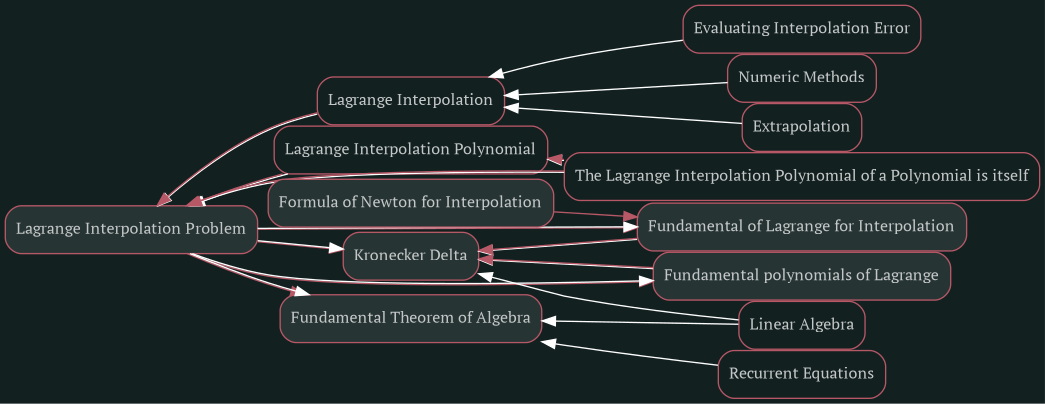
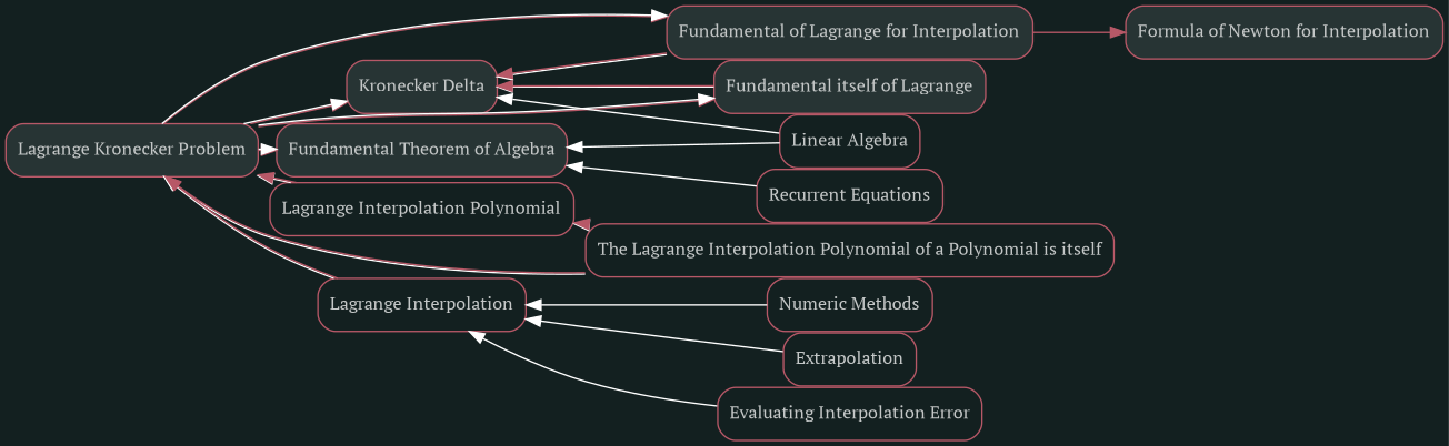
  digraph {
    bgcolor="#132020"
    fontname="PT Serif"
    nodesep=0
    rankdir=LR
    ranksep=0
    node [color="#b75867" fillcolor="#FFFFFF" fontcolor="#c4c7c7" fontname="PT Serif" fontsize="12px" labelfontname=sans shape=rectangle style=rounded]
    edge [color="#FFFFFF" fontname="PT Serif" dir=back]
-   n1 [fillcolor="#273434" label="Lagrange Interpolation Problem" style="rounded,filled"]
+   n1 [fillcolor="#273434" label="Lagrange Kronecker Problem" style="rounded,filled"]
    n2 [fillcolor="#273434" label="Kronecker Delta" style="rounded,filled"]
    n3 [fillcolor="#273434" label="Fundamental of Lagrange for Interpolation" style="rounded,filled"]
-   n4 [fillcolor="#273434" label="Fundamental polynomials of Lagrange" style="rounded,filled"]
+   n4 [fillcolor="#273434" label="Fundamental itself of Lagrange" style="rounded,filled"]
    n5 [fillcolor="#273434" label="Fundamental Theorem of Algebra" style="rounded,filled"]
    n6 [label="Lagrange Interpolation Polynomial"]
    n7 [label="Lagrange Interpolation"]
    n8 [label="The Lagrange Interpolation Polynomial of a Polynomial is itself"]
    n9 [label="Linear Algebra"]
    n10 [fillcolor="#273434" label="Formula of Newton for Interpolation" style="rounded,filled"]
    n11 [label="Recurrent Equations"]
    n12 [label="Numeric Methods"]
    n13 [label=Extrapolation]
    n14 [label="Evaluating Interpolation Error"]
    subgraph sub_1 {
      n1
      n2
      n3
      n4
      n5
    }
    subgraph sub_2 {
      n1
      n6
      n7
      n8
    }
    subgraph sub_3 {
    }
    subgraph sub_4 {
      n1
      n2
      n3
      n4
      n9
    }
    subgraph sub_5 {
      n2
      n3
      n10
    }
    subgraph sub_6 {
      n1
      n3
    }
    subgraph sub_7 {
      n2
      n4
    }
    subgraph sub_8 {
      n1
      n4
    }
    subgraph sub_9 {
    }
    subgraph sub_10 {
      n1
      n5
      n9
      n11
    }
    subgraph sub_11 {
      n1
      n6
    }
    subgraph sub_12 {
      n6
      n8
    }
    subgraph sub_13 {
      n1
      n7
    }
    subgraph sub_14 {
      n1
      n6
      n8
    }
    subgraph sub_15 {
      n7
      n12
      n13
      n14
    }
    subgraph sub_16 {
    }
    n1 -> n2 [color="#b75867" dir=""]
    n1 -> n3 [color="#b75867" dir=""]
    n1 -> n4 [color="#b75867" dir=""]
    n1 -> n5 [color="#b75867" dir=""]
    n1 -> n6
    n1 -> n7
    n1 -> n8
    n2 -> n1
    n2 -> n3
    n2 -> n4
    n2 -> n9
    n3 -> n1
    n3 -> n2 [color="#b75867" dir=""]
-   n10 -> n3 [color="#b75867" dir=""]
+   n3 -> n10 [color="#b75867" dir=""]
    n4 -> n1
    n4 -> n2 [color="#b75867" dir=""]
    n5 -> n1
    n5 -> n9
    n5 -> n11
    n6 -> n1 [color="#b75867" dir=""]
    n6 -> n8
    n7 -> n1 [color="#b75867" dir=""]
    n7 -> n12
    n7 -> n13
    n7 -> n14
    n8 -> n1 [color="#b75867" dir=""]
    n8 -> n6 [color="#b75867" dir=""]
  }
